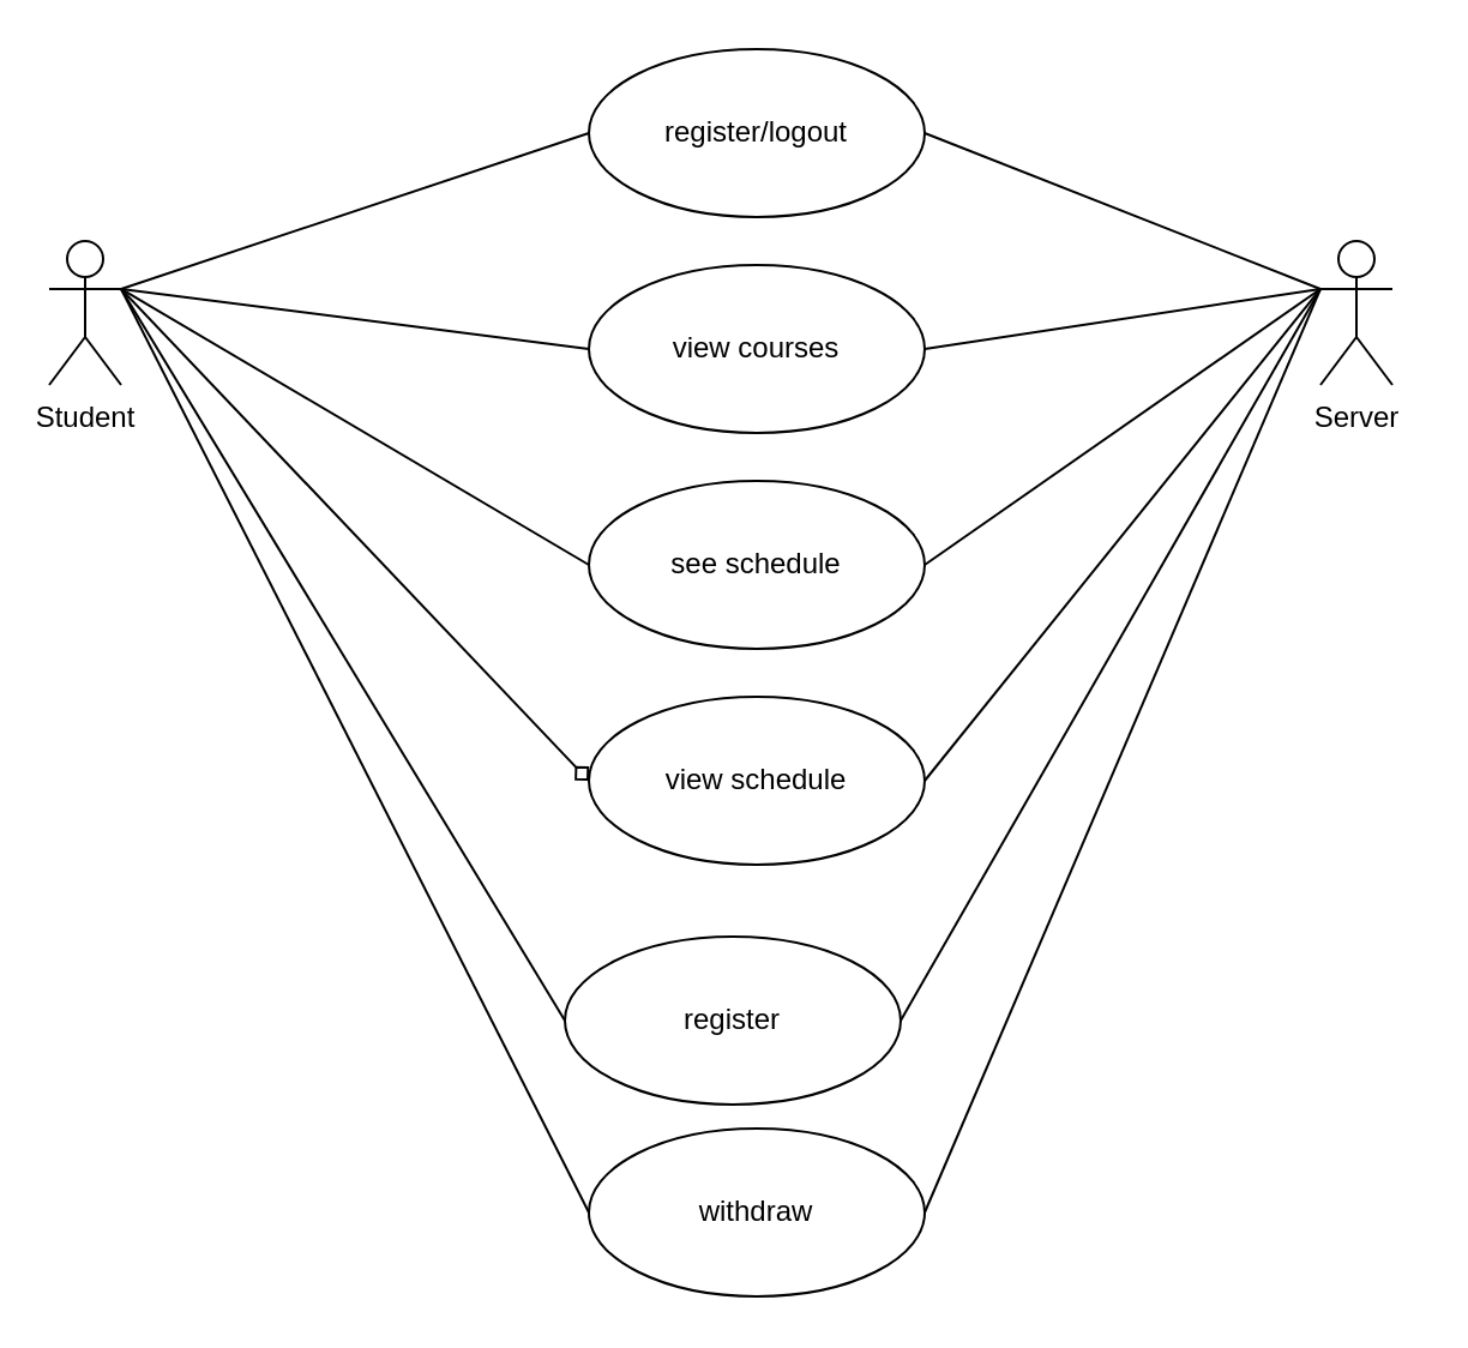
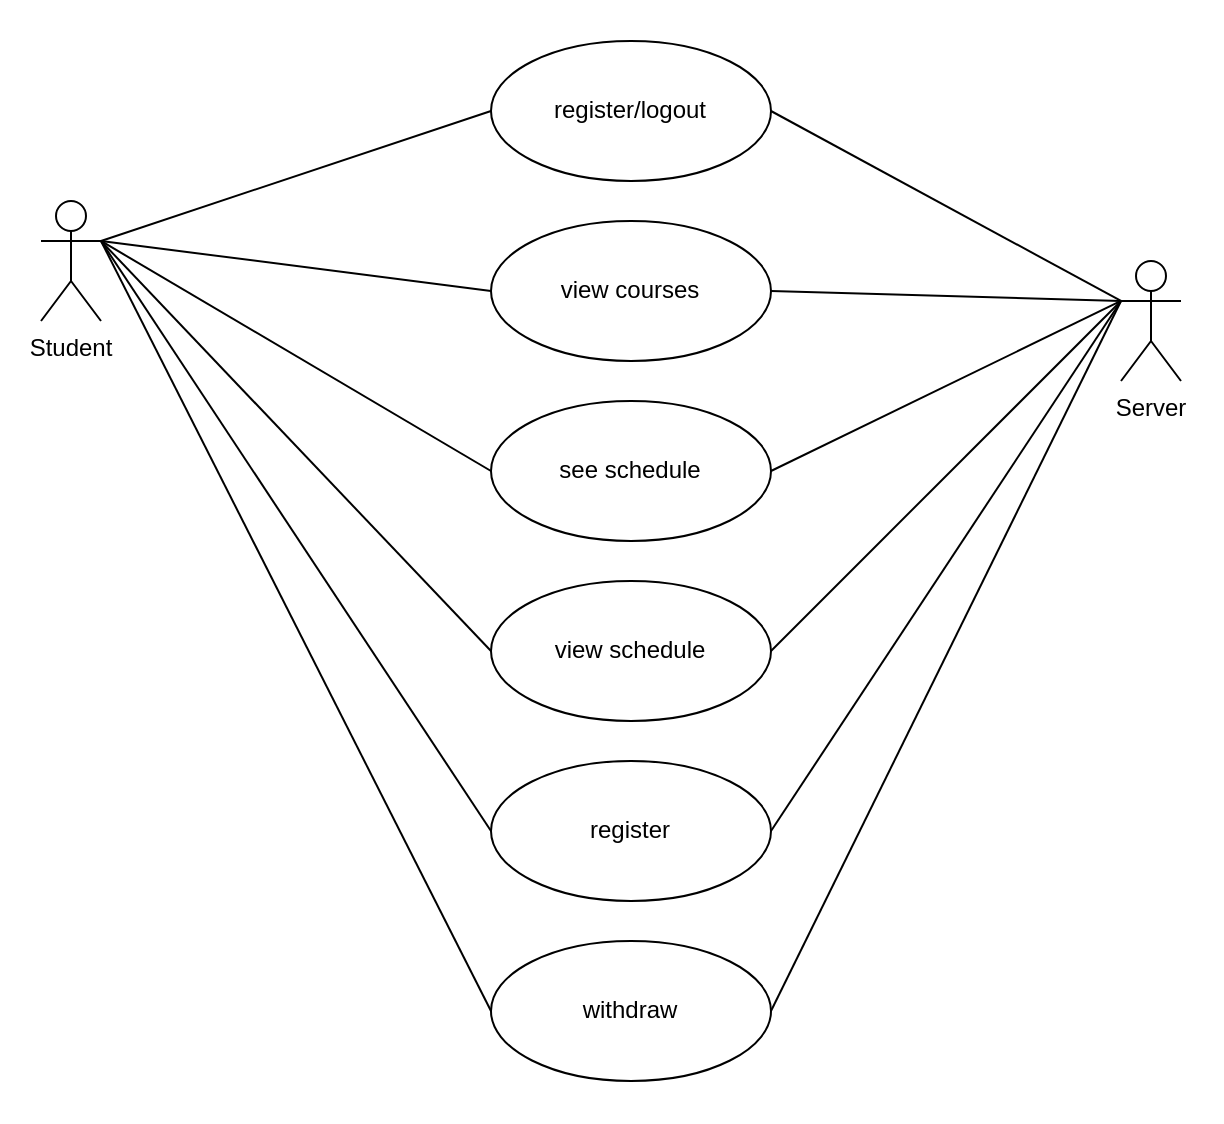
  <mxCell id="0" />
  <mxCell id="1" parent="0" />
  <mxCell id="2" style="rounded=0;orthogonalLoop=1;jettySize=auto;html=1;exitX=1;exitY=0.333;exitDx=0;exitDy=0;exitPerimeter=0;entryX=0;entryY=0.5;entryDx=0;entryDy=0;endArrow=none;endFill=0;" parent="1" source="7" target="9" edge="1"><mxGeometry relative="1" as="geometry" /></mxCell>
  <mxCell id="3" style="edgeStyle=none;rounded=0;orthogonalLoop=1;jettySize=auto;html=1;exitX=1;exitY=0.333;exitDx=0;exitDy=0;exitPerimeter=0;entryX=0;entryY=0.5;entryDx=0;entryDy=0;endArrow=none;endFill=0;" parent="1" source="7" target="11" edge="1"><mxGeometry relative="1" as="geometry" /></mxCell>
  <mxCell id="4" style="edgeStyle=none;rounded=0;orthogonalLoop=1;jettySize=auto;html=1;exitX=1;exitY=0.333;exitDx=0;exitDy=0;exitPerimeter=0;entryX=0;entryY=0.5;entryDx=0;entryDy=0;endArrow=none;endFill=0;" parent="1" source="7" target="13" edge="1"><mxGeometry relative="1" as="geometry" /></mxCell>
- <mxCell id="5" style="edgeStyle=none;rounded=0;orthogonalLoop=1;jettySize=auto;html=1;exitX=1;exitY=0.333;exitDx=0;exitDy=0;exitPerimeter=0;entryX=0;entryY=0.5;entryDx=0;entryDy=0;endArrow=diamond;endFill=0;" parent="1" source="7" target="15" edge="1"><mxGeometry relative="1" as="geometry" /></mxCell>
+ <mxCell id="5" style="edgeStyle=none;rounded=0;orthogonalLoop=1;jettySize=auto;html=1;exitX=1;exitY=0.333;exitDx=0;exitDy=0;exitPerimeter=0;entryX=0;entryY=0.5;entryDx=0;entryDy=0;endArrow=none;endFill=0;" parent="1" source="7" target="15" edge="1"><mxGeometry relative="1" as="geometry" /></mxCell>
  <mxCell id="6" style="rounded=0;orthogonalLoop=1;jettySize=auto;html=1;exitX=1;exitY=0.333;exitDx=0;exitDy=0;exitPerimeter=0;entryX=0;entryY=0.5;entryDx=0;entryDy=0;endArrow=none;endFill=0;" edge="1" parent="1" source="7" target="18"><mxGeometry relative="1" as="geometry" /></mxCell>
  <mxCell id="7" value="Student" style="shape=umlActor;verticalLabelPosition=bottom;labelBackgroundColor=#ffffff;verticalAlign=top;html=1;" parent="1" vertex="1"><mxGeometry x="20" y="100" width="30" height="60" as="geometry" /></mxCell>
  <mxCell id="8" style="edgeStyle=none;rounded=0;orthogonalLoop=1;jettySize=auto;html=1;exitX=1;exitY=0.5;exitDx=0;exitDy=0;entryX=0;entryY=0.333;entryDx=0;entryDy=0;entryPerimeter=0;endArrow=none;endFill=0;" parent="1" source="9" target="16" edge="1"><mxGeometry relative="1" as="geometry" /></mxCell>
  <mxCell id="9" value="register/logout" style="ellipse;whiteSpace=wrap;html=1;" parent="1" vertex="1"><mxGeometry x="245" y="20" width="140" height="70" as="geometry" /></mxCell>
  <mxCell id="10" style="edgeStyle=none;rounded=0;orthogonalLoop=1;jettySize=auto;html=1;exitX=1;exitY=0.5;exitDx=0;exitDy=0;entryX=0;entryY=0.333;entryDx=0;entryDy=0;entryPerimeter=0;endArrow=none;endFill=0;" parent="1" source="11" target="16" edge="1"><mxGeometry relative="1" as="geometry" /></mxCell>
  <mxCell id="11" value="view courses" style="ellipse;whiteSpace=wrap;html=1;" parent="1" vertex="1"><mxGeometry x="245" y="110" width="140" height="70" as="geometry" /></mxCell>
  <mxCell id="12" style="edgeStyle=none;rounded=0;orthogonalLoop=1;jettySize=auto;html=1;exitX=1;exitY=0.5;exitDx=0;exitDy=0;entryX=0;entryY=0.333;entryDx=0;entryDy=0;entryPerimeter=0;endArrow=none;endFill=0;" parent="1" source="13" target="16" edge="1"><mxGeometry relative="1" as="geometry" /></mxCell>
  <mxCell id="13" value="see schedule" style="ellipse;whiteSpace=wrap;html=1;" parent="1" vertex="1"><mxGeometry x="245" y="200" width="140" height="70" as="geometry" /></mxCell>
  <mxCell id="14" style="edgeStyle=none;rounded=0;orthogonalLoop=1;jettySize=auto;html=1;exitX=1;exitY=0.5;exitDx=0;exitDy=0;entryX=0;entryY=0.333;entryDx=0;entryDy=0;entryPerimeter=0;endArrow=none;endFill=0;" parent="1" source="15" target="16" edge="1"><mxGeometry relative="1" as="geometry" /></mxCell>
  <mxCell id="15" value="view schedule&lt;br&gt;" style="ellipse;whiteSpace=wrap;html=1;" parent="1" vertex="1"><mxGeometry x="245" y="290" width="140" height="70" as="geometry" /></mxCell>
- <mxCell id="16" value="Server&lt;br&gt;" style="shape=umlActor;verticalLabelPosition=bottom;labelBackgroundColor=#ffffff;verticalAlign=top;html=1;" parent="1" vertex="1"><mxGeometry x="550" y="100" width="30" height="60" as="geometry" /></mxCell>
+ <mxCell id="16" value="Server&lt;br&gt;" style="shape=umlActor;verticalLabelPosition=bottom;labelBackgroundColor=#ffffff;verticalAlign=top;html=1;" parent="1" vertex="1"><mxGeometry x="560" y="130" width="30" height="60" as="geometry" /></mxCell>
  <mxCell id="17" style="edgeStyle=none;rounded=0;orthogonalLoop=1;jettySize=auto;html=1;exitX=1;exitY=0.5;exitDx=0;exitDy=0;endArrow=none;endFill=0;entryX=0;entryY=0.333;entryDx=0;entryDy=0;entryPerimeter=0;" edge="1" parent="1" source="18" target="16"><mxGeometry relative="1" as="geometry"><mxPoint x="540" y="300" as="targetPoint" /></mxGeometry></mxCell>
- <mxCell id="18" value="register&lt;br&gt;" style="ellipse;whiteSpace=wrap;html=1;" vertex="1" parent="1"><mxGeometry x="235" y="390" width="140" height="70" as="geometry" /></mxCell>
+ <mxCell id="18" value="register&lt;br&gt;" style="ellipse;whiteSpace=wrap;html=1;" vertex="1" parent="1"><mxGeometry x="245" y="380" width="140" height="70" as="geometry" /></mxCell>
  <mxCell id="19" style="edgeStyle=none;rounded=0;orthogonalLoop=1;jettySize=auto;html=1;exitX=0;exitY=0.5;exitDx=0;exitDy=0;endArrow=none;endFill=0;entryX=1;entryY=0.333;entryDx=0;entryDy=0;entryPerimeter=0;" edge="1" parent="1" source="21" target="7"><mxGeometry relative="1" as="geometry"><mxPoint x="120" y="340" as="targetPoint" /></mxGeometry></mxCell>
  <mxCell id="20" style="edgeStyle=none;rounded=0;orthogonalLoop=1;jettySize=auto;html=1;exitX=1;exitY=0.5;exitDx=0;exitDy=0;entryX=0;entryY=0.333;entryDx=0;entryDy=0;entryPerimeter=0;endArrow=none;endFill=0;" edge="1" parent="1" source="21" target="16"><mxGeometry relative="1" as="geometry" /></mxCell>
  <mxCell id="21" value="withdraw" style="ellipse;whiteSpace=wrap;html=1;" vertex="1" parent="1"><mxGeometry x="245" y="470" width="140" height="70" as="geometry" /></mxCell>
